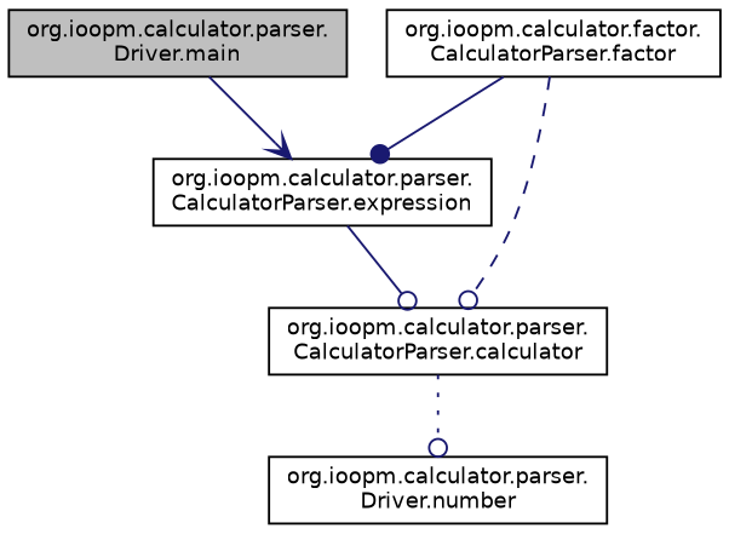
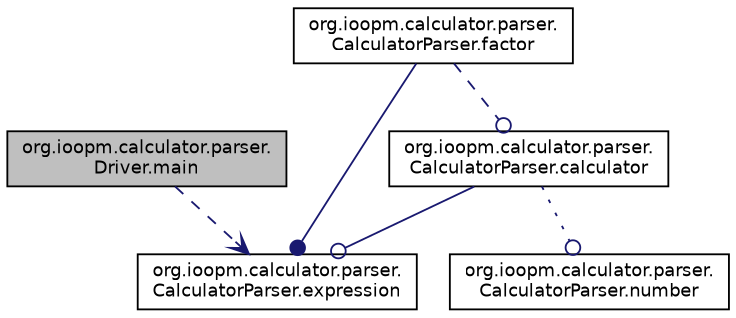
  digraph {
    rankdir=TB
    node [color=black fillcolor=white fontname=Helvetica fontsize=10 shape=record style=filled]
    edge [arrowhead=odot color=midnightblue fontname=Helvetica fontsize=10 labelfontname=Helvetica labelfontsize=10 style=dashed]
    n1 [fillcolor=grey75 fontcolor=black height=0.2 label="org.ioopm.calculator.parser.\lDriver.main" width=0.4]
    n2 [height=0.2 label="org.ioopm.calculator.parser.\lCalculatorParser.expression" width=0.4]
-   n3 [height=0.2 label="org.ioopm.calculator.factor.\lCalculatorParser.factor" width=0.4]
+   n3 [height=0.2 label="org.ioopm.calculator.parser.\lCalculatorParser.factor" width=0.4]
    n4 [height=0.2 label="org.ioopm.calculator.parser.\lCalculatorParser.calculator" width=0.4]
-   n5 [height=0.2 label="org.ioopm.calculator.parser.\lDriver.number" width=0.4]
-   n1 -> n2 [arrowhead=vee style=solid]
+   n5 [height=0.2 label="org.ioopm.calculator.parser.\lCalculatorParser.number" width=0.4]
+   n1 -> n2 [arrowhead=vee]
    n3 -> n2 [arrowhead=dot style=solid]
    n3 -> n4
-   n2 -> n4 [style=solid]
+   n4 -> n2 [style=solid]
    n4 -> n5 [style=dotted]
  }
